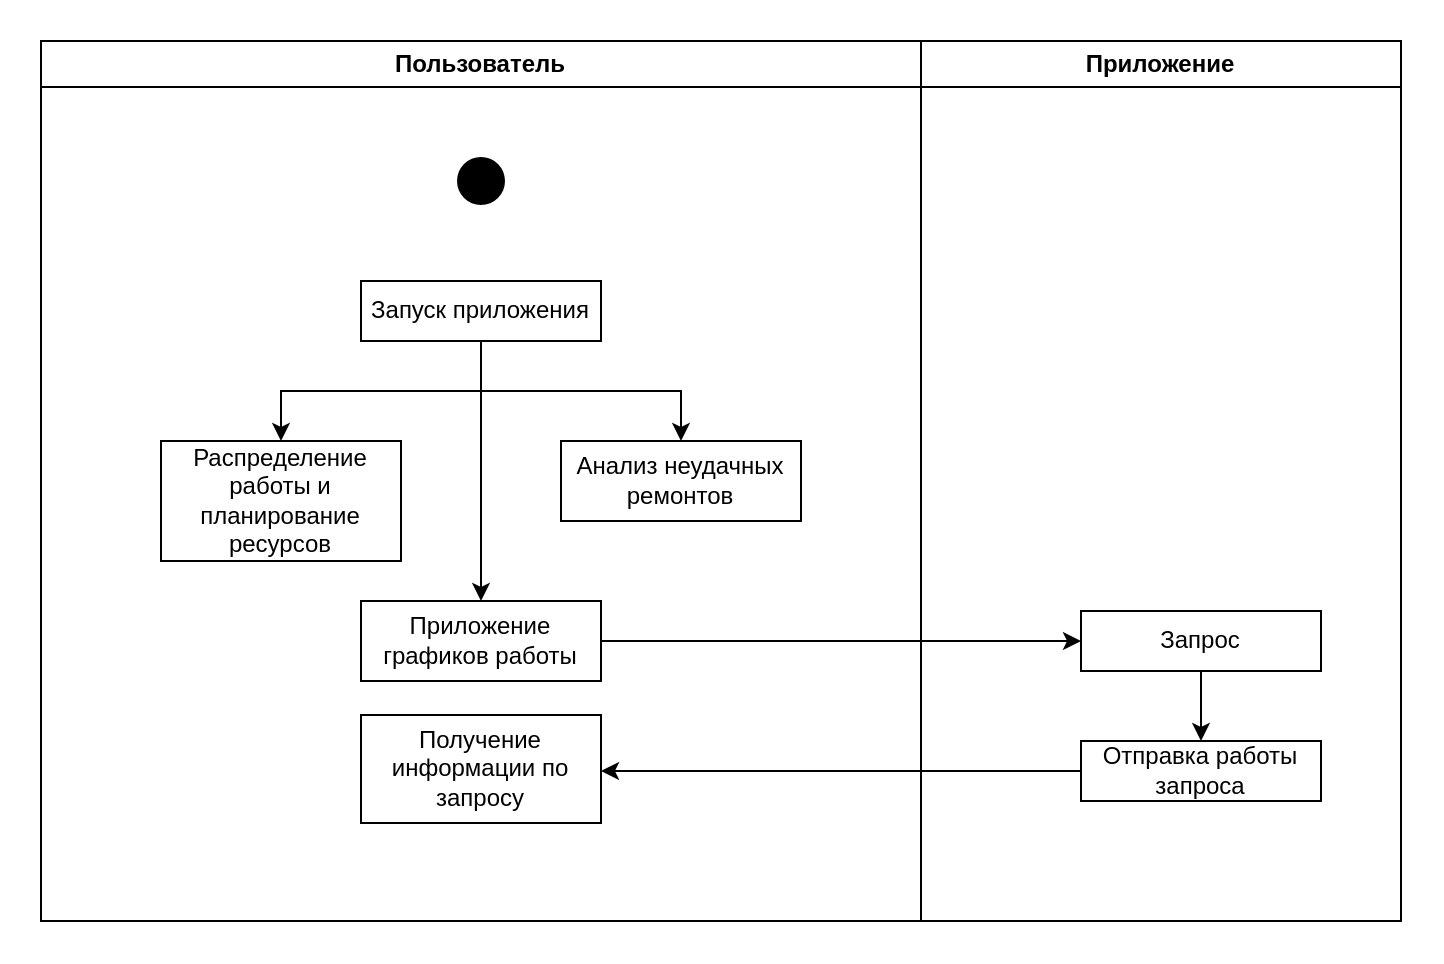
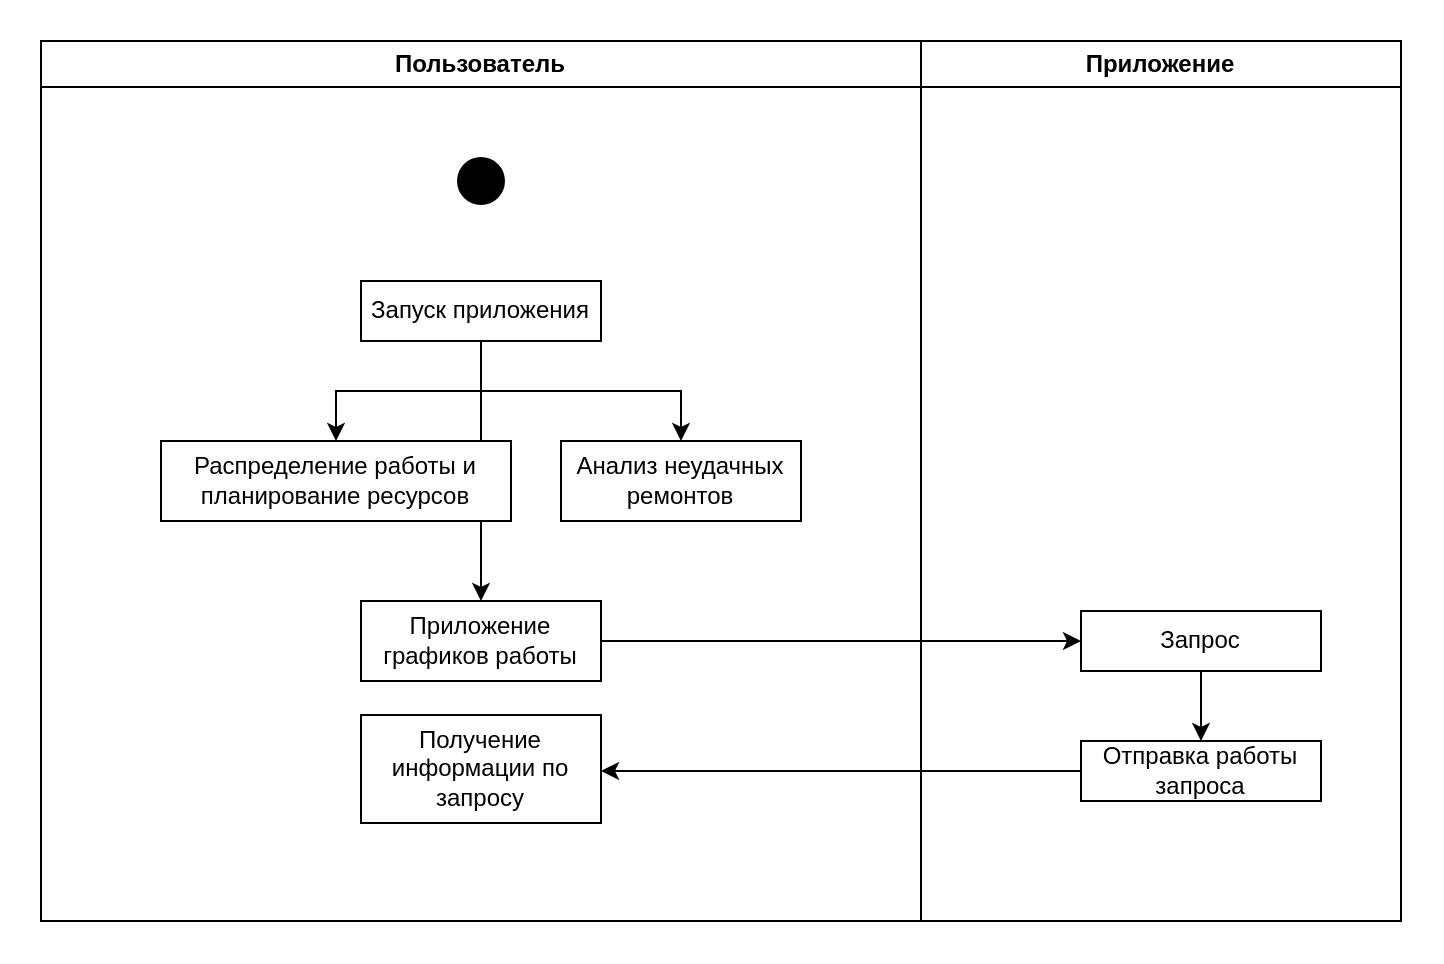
  <mxCell id="0" />
  <mxCell id="1" parent="0" />
  <mxCell id="2" value="Пользователь" style="swimlane;whiteSpace=wrap;html=1;" parent="1" vertex="1"><mxGeometry x="20" y="20" width="440" height="440" as="geometry" /></mxCell>
  <mxCell id="3" value="" style="shape=waypoint;sketch=0;fillStyle=solid;size=6;pointerEvents=1;points=[];fillColor=none;resizable=0;rotatable=0;perimeter=centerPerimeter;snapToPoint=1;strokeWidth=10;" parent="2" vertex="1"><mxGeometry x="210" y="60" width="20" height="20" as="geometry" /></mxCell>
  <mxCell id="4" style="edgeStyle=orthogonalEdgeStyle;rounded=0;orthogonalLoop=1;jettySize=auto;html=1;exitX=0.5;exitY=1;exitDx=0;exitDy=0;entryX=0.5;entryY=0;entryDx=0;entryDy=0;" parent="2" source="7" target="10" edge="1"><mxGeometry relative="1" as="geometry" /></mxCell>
  <mxCell id="5" style="edgeStyle=orthogonalEdgeStyle;rounded=0;orthogonalLoop=1;jettySize=auto;html=1;exitX=0.5;exitY=1;exitDx=0;exitDy=0;entryX=0.5;entryY=0;entryDx=0;entryDy=0;" parent="2" source="7" target="8" edge="1"><mxGeometry relative="1" as="geometry" /></mxCell>
  <mxCell id="6" style="edgeStyle=orthogonalEdgeStyle;rounded=0;orthogonalLoop=1;jettySize=auto;html=1;exitX=0.5;exitY=1;exitDx=0;exitDy=0;entryX=0.5;entryY=0;entryDx=0;entryDy=0;" parent="2" source="7" target="9" edge="1"><mxGeometry relative="1" as="geometry" /></mxCell>
  <mxCell id="7" value="Запуск приложения" style="rounded=0;whiteSpace=wrap;html=1;" parent="2" vertex="1"><mxGeometry x="160" y="120" width="120" height="30" as="geometry" /></mxCell>
- <mxCell id="8" value="Распределение работы и планирование ресурсов" style="rounded=0;whiteSpace=wrap;html=1;" parent="2" vertex="1"><mxGeometry x="60" y="200" width="120" height="60" as="geometry" /></mxCell>
+ <mxCell id="8" value="Распределение работы и планирование ресурсов" style="rounded=0;whiteSpace=wrap;html=1;" parent="2" vertex="1"><mxGeometry x="60" y="200" width="175" height="40" as="geometry" /></mxCell>
  <mxCell id="9" value="Приложение графиков работы" style="rounded=0;whiteSpace=wrap;html=1;" parent="2" vertex="1"><mxGeometry x="160" y="280" width="120" height="40" as="geometry" /></mxCell>
  <mxCell id="10" value="Анализ неудачных ремонтов" style="rounded=0;whiteSpace=wrap;html=1;" parent="2" vertex="1"><mxGeometry x="260" y="200" width="120" height="40" as="geometry" /></mxCell>
  <mxCell id="11" value="Получение информации по запросу" style="rounded=0;whiteSpace=wrap;html=1;" parent="2" vertex="1"><mxGeometry x="160" y="337" width="120" height="54" as="geometry" /></mxCell>
  <mxCell id="12" value="Приложение" style="swimlane;whiteSpace=wrap;html=1;" parent="1" vertex="1"><mxGeometry x="460" y="20" width="240" height="440" as="geometry" /></mxCell>
  <mxCell id="13" style="edgeStyle=orthogonalEdgeStyle;rounded=0;orthogonalLoop=1;jettySize=auto;html=1;exitX=0.5;exitY=1;exitDx=0;exitDy=0;entryX=0.5;entryY=0;entryDx=0;entryDy=0;" parent="12" source="14" target="16" edge="1"><mxGeometry relative="1" as="geometry" /></mxCell>
  <mxCell id="14" value="Запрос" style="rounded=0;whiteSpace=wrap;html=1;" parent="12" vertex="1"><mxGeometry x="80" y="285" width="120" height="30" as="geometry" /></mxCell>
  <mxCell id="15" style="edgeStyle=orthogonalEdgeStyle;rounded=0;orthogonalLoop=1;jettySize=auto;html=1;exitX=0;exitY=0.5;exitDx=0;exitDy=0;" parent="12" source="16" edge="1"><mxGeometry relative="1" as="geometry"><mxPoint x="-160" y="365" as="targetPoint" /></mxGeometry></mxCell>
  <mxCell id="16" value="Отправка работы запроса" style="rounded=0;whiteSpace=wrap;html=1;" parent="12" vertex="1"><mxGeometry x="80" y="350" width="120" height="30" as="geometry" /></mxCell>
  <mxCell id="17" style="edgeStyle=orthogonalEdgeStyle;rounded=0;orthogonalLoop=1;jettySize=auto;html=1;exitX=1;exitY=0.5;exitDx=0;exitDy=0;entryX=0;entryY=0.5;entryDx=0;entryDy=0;" parent="1" source="9" target="14" edge="1"><mxGeometry relative="1" as="geometry" /></mxCell>
